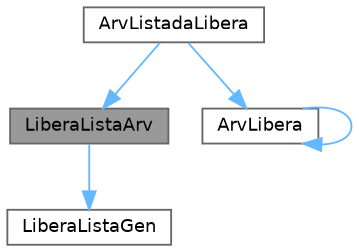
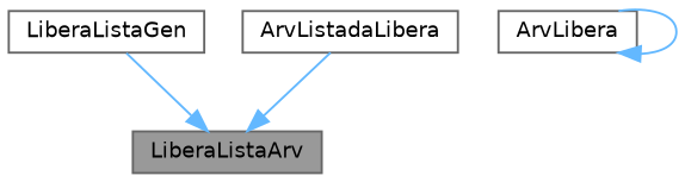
  digraph {
    rankdir=TB
    node [color=grey40 fillcolor=white fontname=Helvetica fontsize=10 shape=box style=filled]
    edge [color=steelblue1 fontname=Helvetica fontsize=10 labelfontname=Helvetica labelfontsize=10 style=solid]
    n1 [color=gray40 fillcolor=grey60 fontcolor=black height=0.2 label=LiberaListaArv width=0.4]
    n2 [height=0.2 label=LiberaListaGen width=0.4]
    n3 [height=0.2 label=ArvListadaLibera width=0.4]
    n4 [height=0.2 label=ArvLibera width=0.4]
-   n1 -> n2
+   n2 -> n1
    n3 -> n1
-   n3 -> n4
    n4 -> n4
  }
